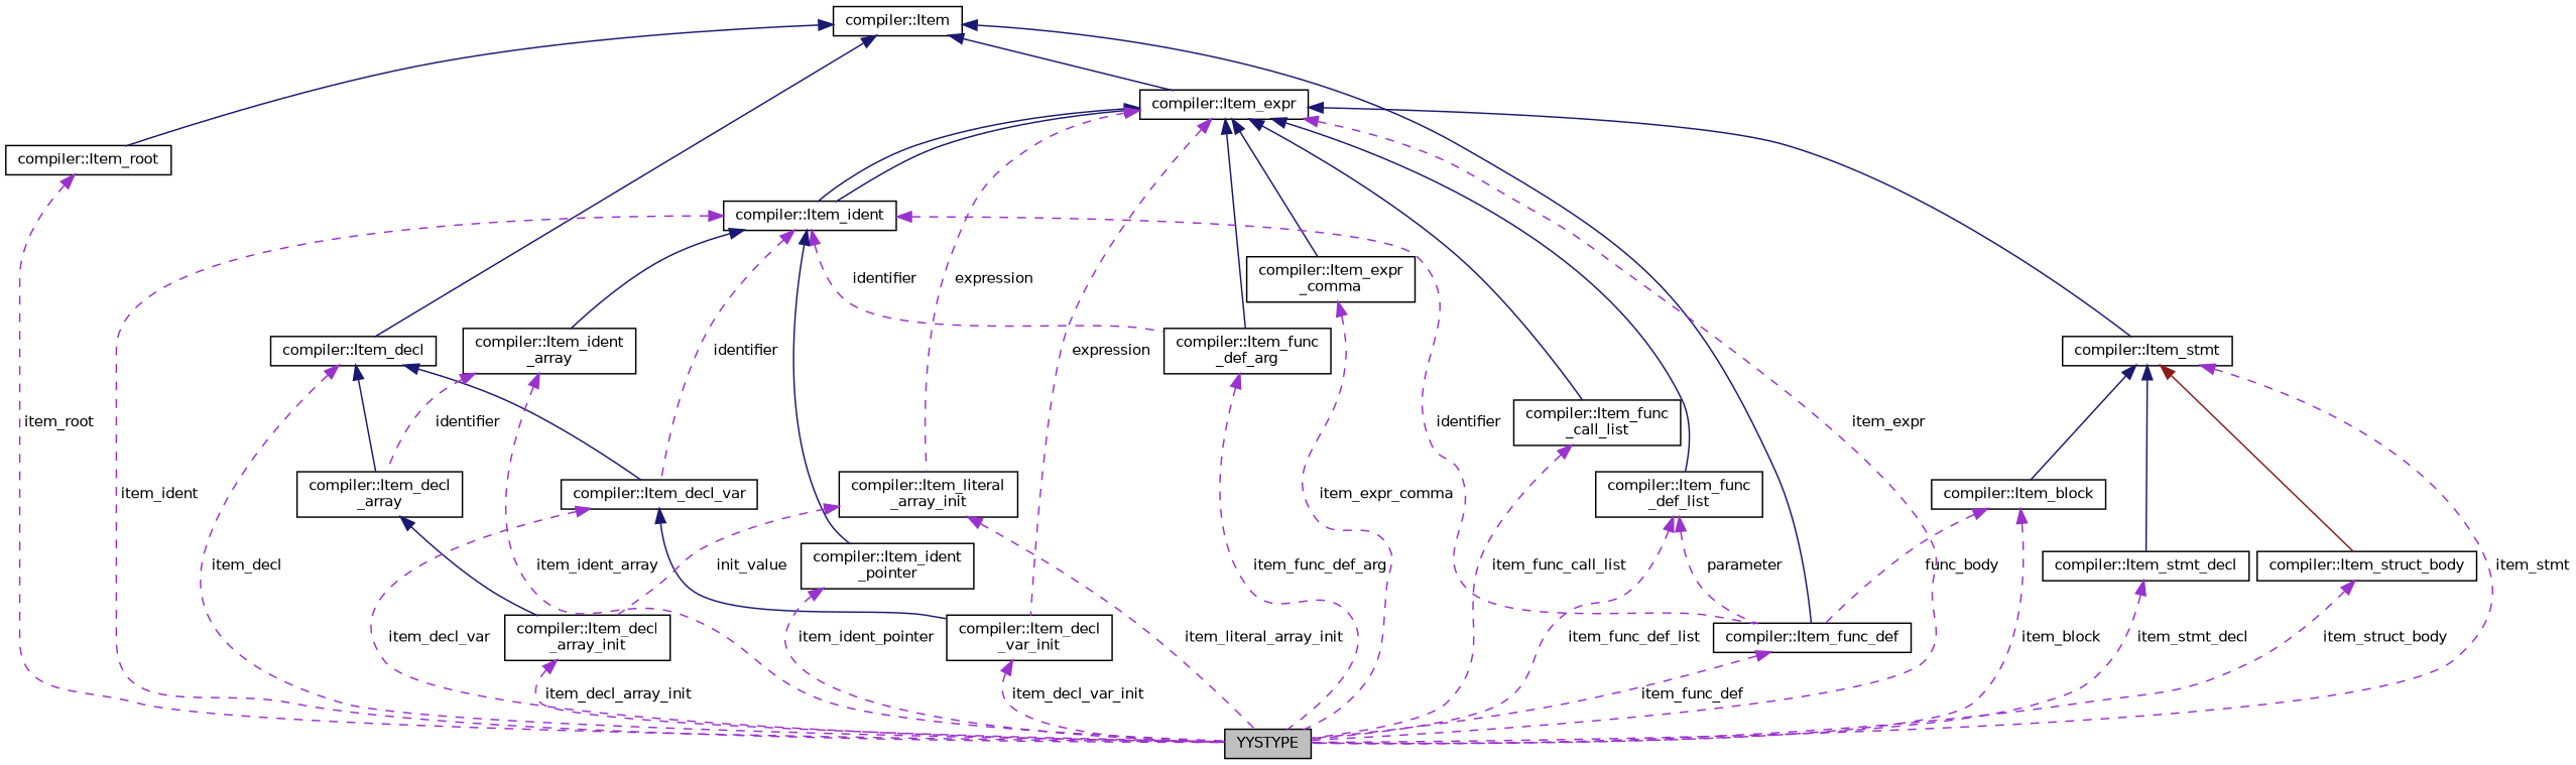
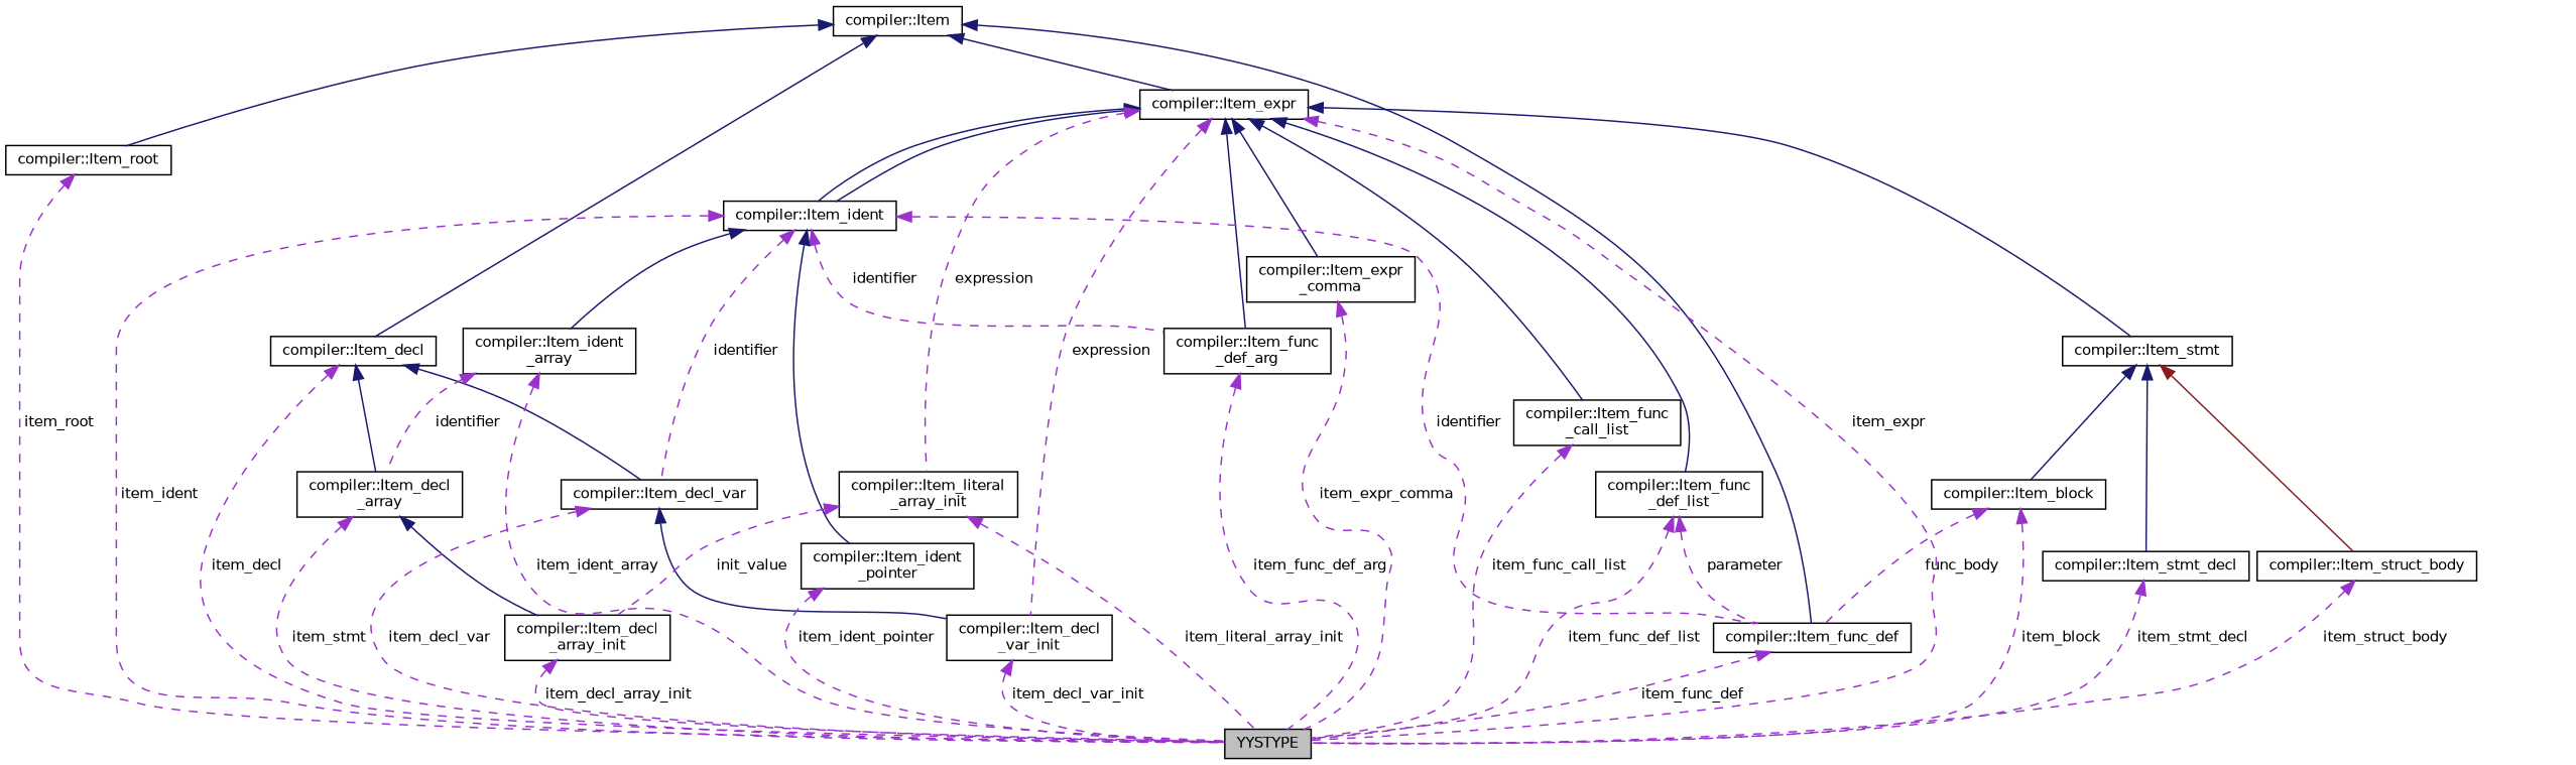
  digraph {
    rankdir=TB
    node [color=black fillcolor=white fontname=Helvetica fontsize=10 shape=record style=filled]
    edge [color=darkorchid3 dir=back fontname=Helvetica fontsize=10 labelfontname=Helvetica labelfontsize=10 style=dashed]
    n1 [fillcolor=grey75 fontcolor=black height=0.2 label=YYSTYPE width=0.4]
    n2 [height=0.2 label="compiler::Item_root" width=0.4]
    n3 [height=0.2 label="compiler::Item" width=0.4]
    n4 [height=0.2 label="compiler::Item_decl" width=0.4]
    n5 [height=0.2 label="compiler::Item_expr" width=0.4]
    n6 [height=0.2 label="compiler::Item_func_def" width=0.4]
    n7 [height=0.2 label="compiler::Item_decl\l_array" width=0.4]
    n8 [height=0.2 label="compiler::Item_decl_var" width=0.4]
    n9 [height=0.2 label="compiler::Item_stmt" width=0.4]
    n10 [height=0.2 label="compiler::Item_ident" width=0.4]
    n11 [height=0.2 label="compiler::Item_func\l_def_list" width=0.4]
    n12 [height=0.2 label="compiler::Item_expr\l_comma" width=0.4]
    n13 [height=0.2 label="compiler::Item_literal\l_array_init" width=0.4]
    n14 [height=0.2 label="compiler::Item_decl\l_var_init" width=0.4]
    n15 [height=0.2 label="compiler::Item_func\l_def_arg" width=0.4]
    n16 [height=0.2 label="compiler::Item_func\l_call_list" width=0.4]
    n17 [height=0.2 label="compiler::Item_decl\l_array_init" width=0.4]
    n18 [height=0.2 label="compiler::Item_stmt_decl" width=0.4]
    n19 [height=0.2 label="compiler::Item_block" width=0.4]
    n20 [height=0.2 label="compiler::Item_struct_body" width=0.4]
    n21 [height=0.2 label="compiler::Item_ident\l_array" width=0.4]
    n22 [height=0.2 label="compiler::Item_ident\l_pointer" width=0.4]
    n2 -> n1 [label=" item_root"]
    n3 -> n2 [color=midnightblue style=solid]
    n3 -> n4 [color=midnightblue style=solid]
    n3 -> n5 [color=midnightblue style=solid]
    n3 -> n6 [color=midnightblue style=solid]
    n4 -> n1 [label=" item_decl"]
    n4 -> n7 [color=midnightblue style=solid]
    n4 -> n8 [color=midnightblue style=solid]
    n5 -> n1 [label=" item_expr"]
    n5 -> n9 [color=midnightblue style=solid]
    n5 -> n10 [color=midnightblue style=solid]
    n5 -> n10 [color=midnightblue style=solid]
    n5 -> n11 [color=midnightblue style=solid]
    n5 -> n12 [color=midnightblue style=solid]
    n5 -> n13 [label=" expression"]
    n5 -> n14 [label=" expression"]
    n5 -> n15 [color=midnightblue style=solid]
    n5 -> n16 [color=midnightblue style=solid]
    n6 -> n1 [label=" item_func_def"]
    n7 -> n17 [color=midnightblue style=solid]
    n8 -> n1 [label=" item_decl_var"]
    n8 -> n14 [color=midnightblue style=solid]
-   n9 -> n1 [label=" item_stmt"]
+   n7 -> n1 [label=" item_stmt"]
    n9 -> n18 [color=midnightblue style=solid]
    n9 -> n19 [color=midnightblue style=solid]
    n9 -> n20 [color=firebrick4 style=solid]
    n10 -> n1 [label=" item_ident"]
    n10 -> n6 [label=" identifier"]
    n10 -> n8 [label=" identifier"]
    n10 -> n15 [label=" identifier"]
    n10 -> n21 [color=midnightblue style=solid]
    n10 -> n22 [color=midnightblue style=solid]
    n11 -> n1 [label=" item_func_def_list"]
    n11 -> n6 [label=" parameter"]
    n12 -> n1 [label=" item_expr_comma"]
    n13 -> n1 [label=" item_literal_array_init"]
    n13 -> n17 [label=" init_value"]
    n14 -> n1 [label=" item_decl_var_init"]
    n15 -> n1 [label=" item_func_def_arg"]
    n16 -> n1 [label=" item_func_call_list"]
    n17 -> n1 [label=" item_decl_array_init"]
    n18 -> n1 [label=" item_stmt_decl"]
    n19 -> n1 [label=" item_block"]
    n19 -> n6 [label=" func_body"]
    n20 -> n1 [label=" item_struct_body"]
    n21 -> n1 [label=" item_ident_array"]
    n21 -> n7 [label=" identifier"]
    n22 -> n1 [label=" item_ident_pointer"]
  }
